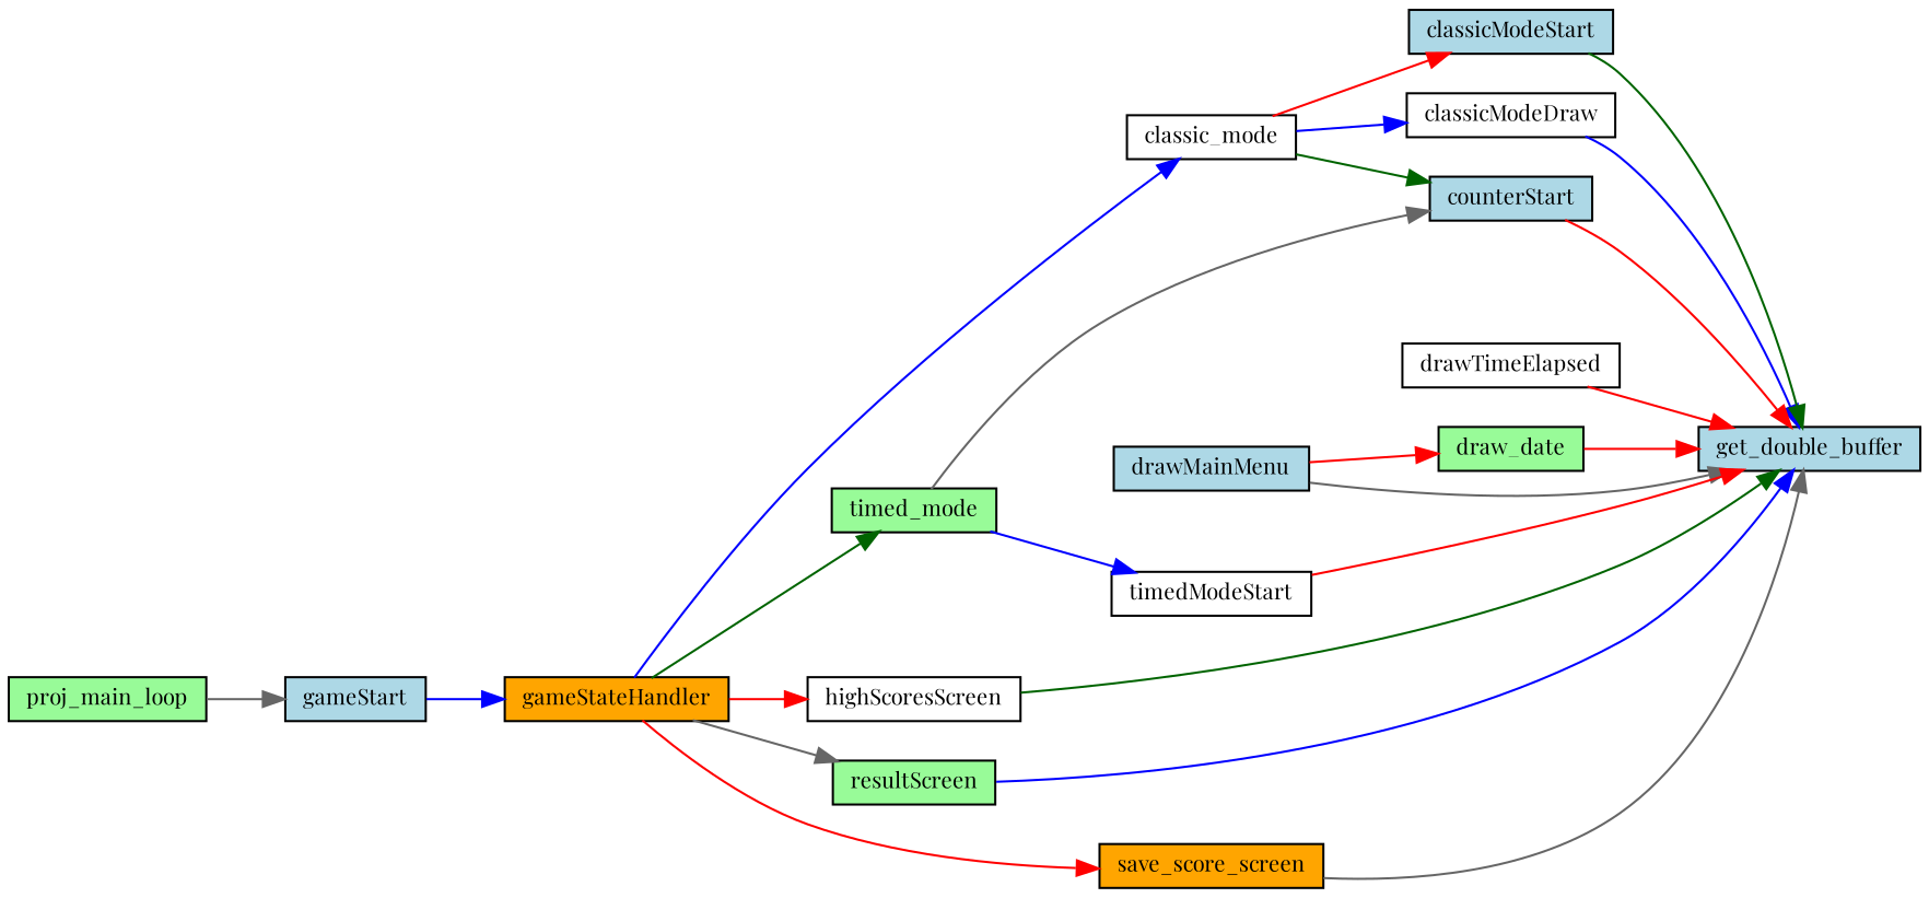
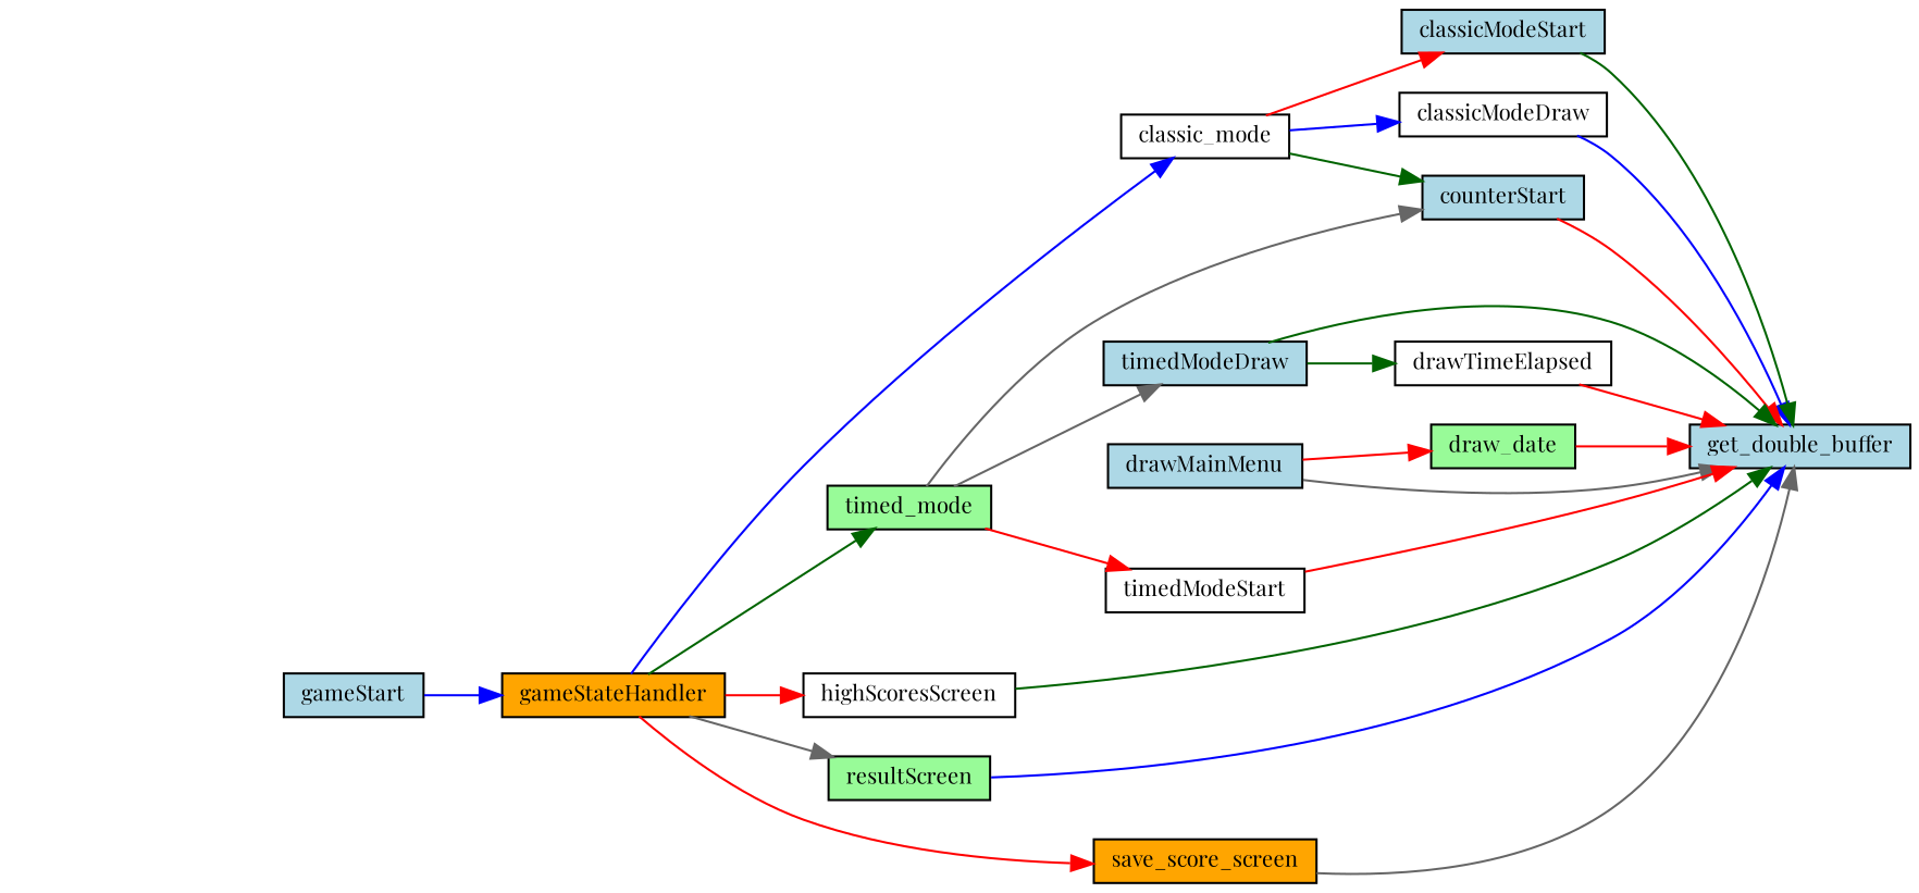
  digraph {
    fontname="Playfair Display"
    rankdir=RL
    node [color=black fillcolor=lightblue fontname="Playfair Display" fontsize=10 shape=record style=filled]
    edge [color=red dir=back fontname="Playfair Display" fontsize=10 labelfontname=Helvetica labelfontsize=10 style=solid]
    n1 [fontcolor=black height=0.2 label=get_double_buffer width=0.4]
    n2 [fillcolor=white height=0.2 label=classicModeDraw width=0.4]
    n3 [height=0.2 label=classicModeStart width=0.4]
    n4 [height=0.2 label=counterStart width=0.4]
    n5 [fillcolor=palegreen height=0.2 label=draw_date width=0.4]
    n6 [height=0.2 label=drawMainMenu width=0.4]
    n7 [fillcolor=white height=0.2 label=drawTimeElapsed width=0.4]
+   n8 [height=0.2 label=timedModeDraw width=0.4]
    n9 [fillcolor=white height=0.2 label=highScoresScreen width=0.4]
    n10 [fillcolor=palegreen height=0.2 label=resultScreen width=0.4]
    n11 [fillcolor=orange height=0.2 label=save_score_screen width=0.4]
    n12 [fillcolor=white height=0.2 label=timedModeStart width=0.4]
    n13 [fillcolor=white height=0.2 label=classic_mode width=0.4]
    n14 [fillcolor=palegreen height=0.2 label=timed_mode width=0.4]
    n15 [fillcolor=orange height=0.2 label=gameStateHandler width=0.4]
    n16 [height=0.2 label=gameStart width=0.4]
-   n17 [fillcolor=palegreen height=0.2 label=proj_main_loop width=0.4]
    n1 -> n2 [color=blue]
    n1 -> n3 [color=darkgreen]
    n1 -> n4
    n1 -> n5
    n1 -> n6 [color=gray40]
    n1 -> n7
+   n1 -> n8 [color=darkgreen]
    n1 -> n9 [color=darkgreen]
    n1 -> n10 [color=blue]
    n1 -> n11 [color=gray40]
    n1 -> n12
    n2 -> n13 [color=blue]
    n3 -> n13
    n4 -> n13 [color=darkgreen]
    n4 -> n14 [color=gray40]
    n5 -> n6
+   n7 -> n8 [color=darkgreen]
+   n8 -> n14 [color=gray40]
    n9 -> n15
    n10 -> n15 [color=gray40]
    n11 -> n15
-   n12 -> n14 [color=blue]
+   n12 -> n14
    n13 -> n15 [color=blue]
    n14 -> n15 [color=darkgreen]
    n15 -> n16 [color=blue]
-   n16 -> n17 [color=gray40]
  }
